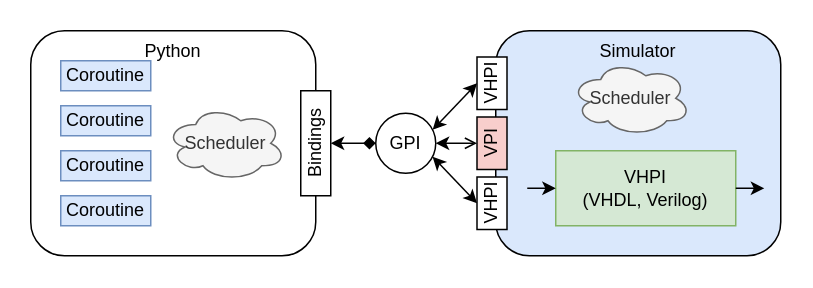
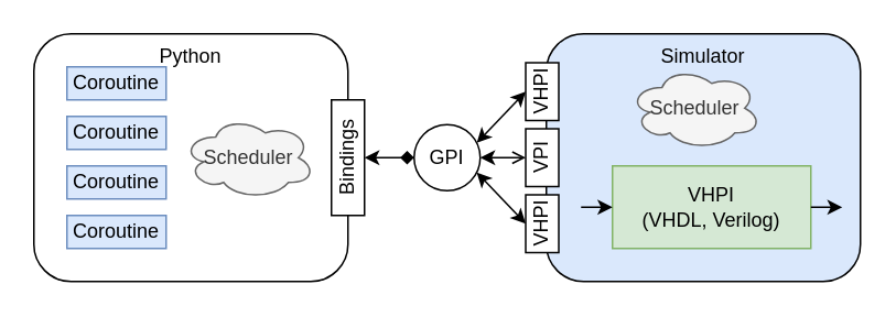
  <mxCell id="0" />
  <mxCell id="1" parent="0" />
  <mxCell id="2" value="Simulator" style="rounded=1;whiteSpace=wrap;html=1;verticalAlign=top;fillColor=#dae8fc;" parent="1" vertex="1"><mxGeometry x="330" y="20" width="190" height="150" as="geometry" /></mxCell>
  <mxCell id="3" value="VHPI&lt;br&gt;(VHDL, Verilog)" style="rounded=0;whiteSpace=wrap;html=1;fillColor=#d5e8d4;strokeColor=#82b366;" parent="1" vertex="1"><mxGeometry x="370" y="100" width="120" height="50" as="geometry" /></mxCell>
  <mxCell id="4" value="Coroutine" style="rounded=0;whiteSpace=wrap;html=1;fillColor=#dae8fc;strokeColor=#6c8ebf;" parent="1" vertex="1"><mxGeometry x="40" y="40" width="60" height="20" as="geometry" /></mxCell>
  <mxCell id="5" value="VHPI" style="rounded=0;whiteSpace=wrap;html=1;rotation=-90;" parent="1" vertex="1"><mxGeometry x="310" y="45" width="35" height="20" as="geometry" /></mxCell>
  <mxCell id="6" value="Python" style="rounded=1;whiteSpace=wrap;html=1;fillColor=none;verticalAlign=top;" vertex="1" parent="1"><mxGeometry x="20" y="20" width="190" height="150" as="geometry" /></mxCell>
- <mxCell id="7" value="VPI" style="rounded=0;whiteSpace=wrap;html=1;rotation=-90;fillColor=#f8cecc;" vertex="1" parent="1"><mxGeometry x="310" y="85" width="35" height="20" as="geometry" /></mxCell>
+ <mxCell id="7" value="VPI" style="rounded=0;whiteSpace=wrap;html=1;rotation=-90;" vertex="1" parent="1"><mxGeometry x="310" y="85" width="35" height="20" as="geometry" /></mxCell>
  <mxCell id="8" value="VHPI" style="rounded=0;whiteSpace=wrap;html=1;rotation=-90;" vertex="1" parent="1"><mxGeometry x="310" y="125" width="35" height="20" as="geometry" /></mxCell>
  <mxCell id="9" style="rounded=0;orthogonalLoop=1;jettySize=auto;html=1;exitX=1;exitY=0.25;exitDx=0;exitDy=0;entryX=0.5;entryY=0;entryDx=0;entryDy=0;startArrow=classic;startFill=1;" edge="1" parent="1" source="12" target="5"><mxGeometry relative="1" as="geometry" /></mxCell>
  <mxCell id="10" style="edgeStyle=none;rounded=0;orthogonalLoop=1;jettySize=auto;html=1;exitX=1;exitY=0.5;exitDx=0;exitDy=0;entryX=0.5;entryY=0;entryDx=0;entryDy=0;startArrow=classic;startFill=1;endArrow=open;" edge="1" parent="1" source="12" target="7"><mxGeometry relative="1" as="geometry" /></mxCell>
  <mxCell id="11" style="edgeStyle=none;rounded=0;orthogonalLoop=1;jettySize=auto;html=1;exitX=1;exitY=0.75;exitDx=0;exitDy=0;entryX=0.5;entryY=0;entryDx=0;entryDy=0;startArrow=classic;startFill=1;" edge="1" parent="1" source="12" target="8"><mxGeometry relative="1" as="geometry" /></mxCell>
  <mxCell id="12" value="GPI" style="ellipse;whiteSpace=wrap;html=1;fillColor=none;" vertex="1" parent="1"><mxGeometry x="250" y="75" width="40" height="40" as="geometry" /></mxCell>
  <mxCell id="13" value="Coroutine" style="rounded=0;whiteSpace=wrap;html=1;fillColor=#dae8fc;strokeColor=#6c8ebf;" vertex="1" parent="1"><mxGeometry x="40" y="70" width="60" height="20" as="geometry" /></mxCell>
  <mxCell id="14" value="Coroutine" style="rounded=0;whiteSpace=wrap;html=1;fillColor=#dae8fc;strokeColor=#6c8ebf;" vertex="1" parent="1"><mxGeometry x="40" y="100" width="60" height="20" as="geometry" /></mxCell>
  <mxCell id="15" value="Coroutine" style="rounded=0;whiteSpace=wrap;html=1;fillColor=#dae8fc;strokeColor=#6c8ebf;" vertex="1" parent="1"><mxGeometry x="40" y="130" width="60" height="20" as="geometry" /></mxCell>
  <mxCell id="16" style="edgeStyle=orthogonalEdgeStyle;rounded=0;orthogonalLoop=1;jettySize=auto;html=1;exitX=0.5;exitY=1;exitDx=0;exitDy=0;entryX=0;entryY=0.5;entryDx=0;entryDy=0;startArrow=classic;startFill=1;endArrow=diamond;" edge="1" parent="1" source="17" target="12"><mxGeometry relative="1" as="geometry" /></mxCell>
  <mxCell id="17" value="Bindings" style="rounded=0;whiteSpace=wrap;html=1;fillColor=default;rotation=-90;" vertex="1" parent="1"><mxGeometry x="175" y="85" width="70" height="20" as="geometry" /></mxCell>
  <mxCell id="18" value="Scheduler" style="ellipse;shape=cloud;whiteSpace=wrap;html=1;shadow=0;sketch=0;strokeWidth=1;fillColor=#f5f5f5;fontColor=#333333;strokeColor=#666666;" vertex="1" parent="1"><mxGeometry x="110" y="70" width="80" height="50" as="geometry" /></mxCell>
  <mxCell id="19" value="" style="endArrow=classic;html=1;rounded=0;exitX=1;exitY=0.5;exitDx=0;exitDy=0;endFill=1;" edge="1" parent="1" source="3"><mxGeometry width="50" height="50" relative="1" as="geometry"><mxPoint x="530" y="230" as="sourcePoint" /><mxPoint x="509" y="125" as="targetPoint" /></mxGeometry></mxCell>
  <mxCell id="20" value="" style="endArrow=classic;html=1;rounded=0;endFill=1;entryX=0;entryY=0.5;entryDx=0;entryDy=0;" edge="1" parent="1" target="3"><mxGeometry width="50" height="50" relative="1" as="geometry"><mxPoint x="351" y="125" as="sourcePoint" /><mxPoint x="370" y="119.52" as="targetPoint" /></mxGeometry></mxCell>
  <mxCell id="21" value="Scheduler" style="ellipse;shape=cloud;whiteSpace=wrap;html=1;shadow=0;sketch=0;strokeWidth=1;fillColor=#f5f5f5;fontColor=#333333;strokeColor=#666666;" vertex="1" parent="1"><mxGeometry x="380" y="40" width="80" height="50" as="geometry" /></mxCell>
